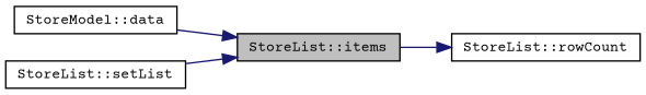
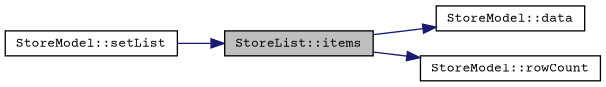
  digraph {
    fontname="Courier Prime"
    rankdir=RL
    node [color=black fillcolor=white fontname="Courier Prime" fontsize=10 shape=record style=filled]
    edge [color=midnightblue dir=back fontname="Courier Prime" fontsize=10 labelfontname=Helvetica labelfontsize=10 style=solid]
    n1 [fillcolor=grey75 fontcolor=black height=0.2 label="StoreList::items" width=0.4]
    n2 [height=0.2 label="StoreModel::data" width=0.4]
-   n3 [height=0.2 label="StoreList::setList" width=0.4]
-   n4 [height=0.2 label="StoreList::rowCount" width=0.4]
-   n1 -> n2
+   n3 [height=0.2 label="StoreModel::setList" width=0.4]
+   n4 [height=0.2 label="StoreModel::rowCount" width=0.4]
+   n2 -> n1
    n1 -> n3
    n4 -> n1
  }
